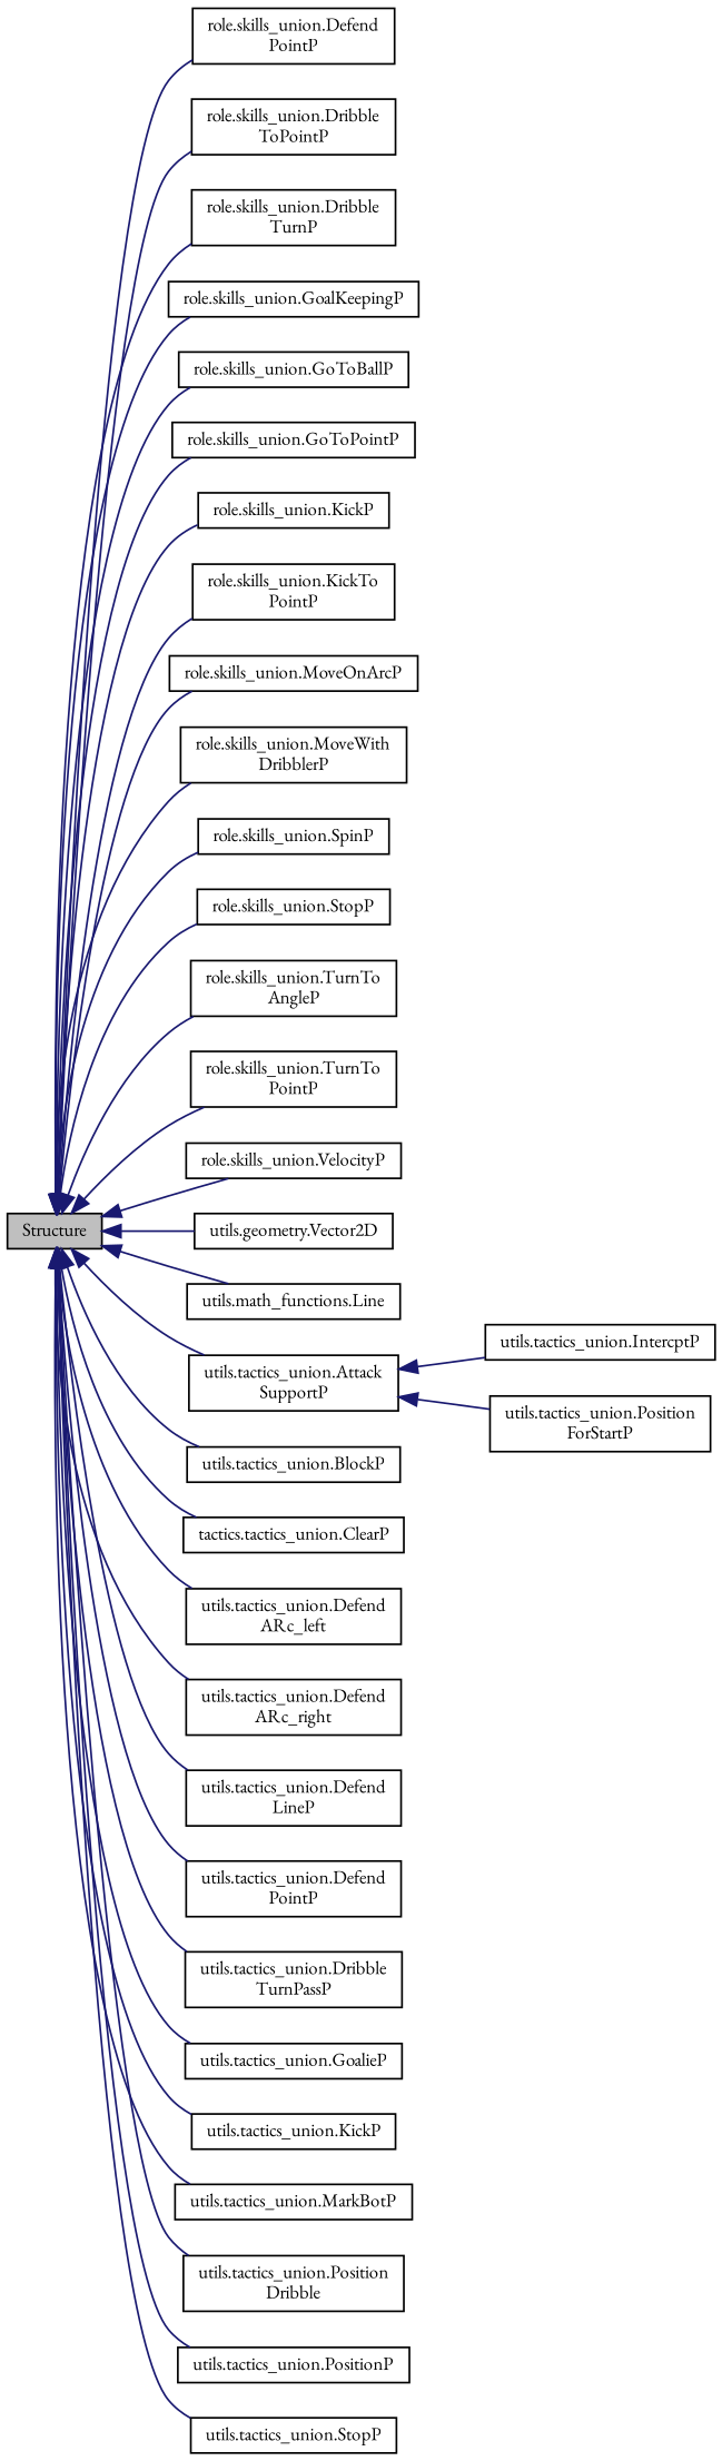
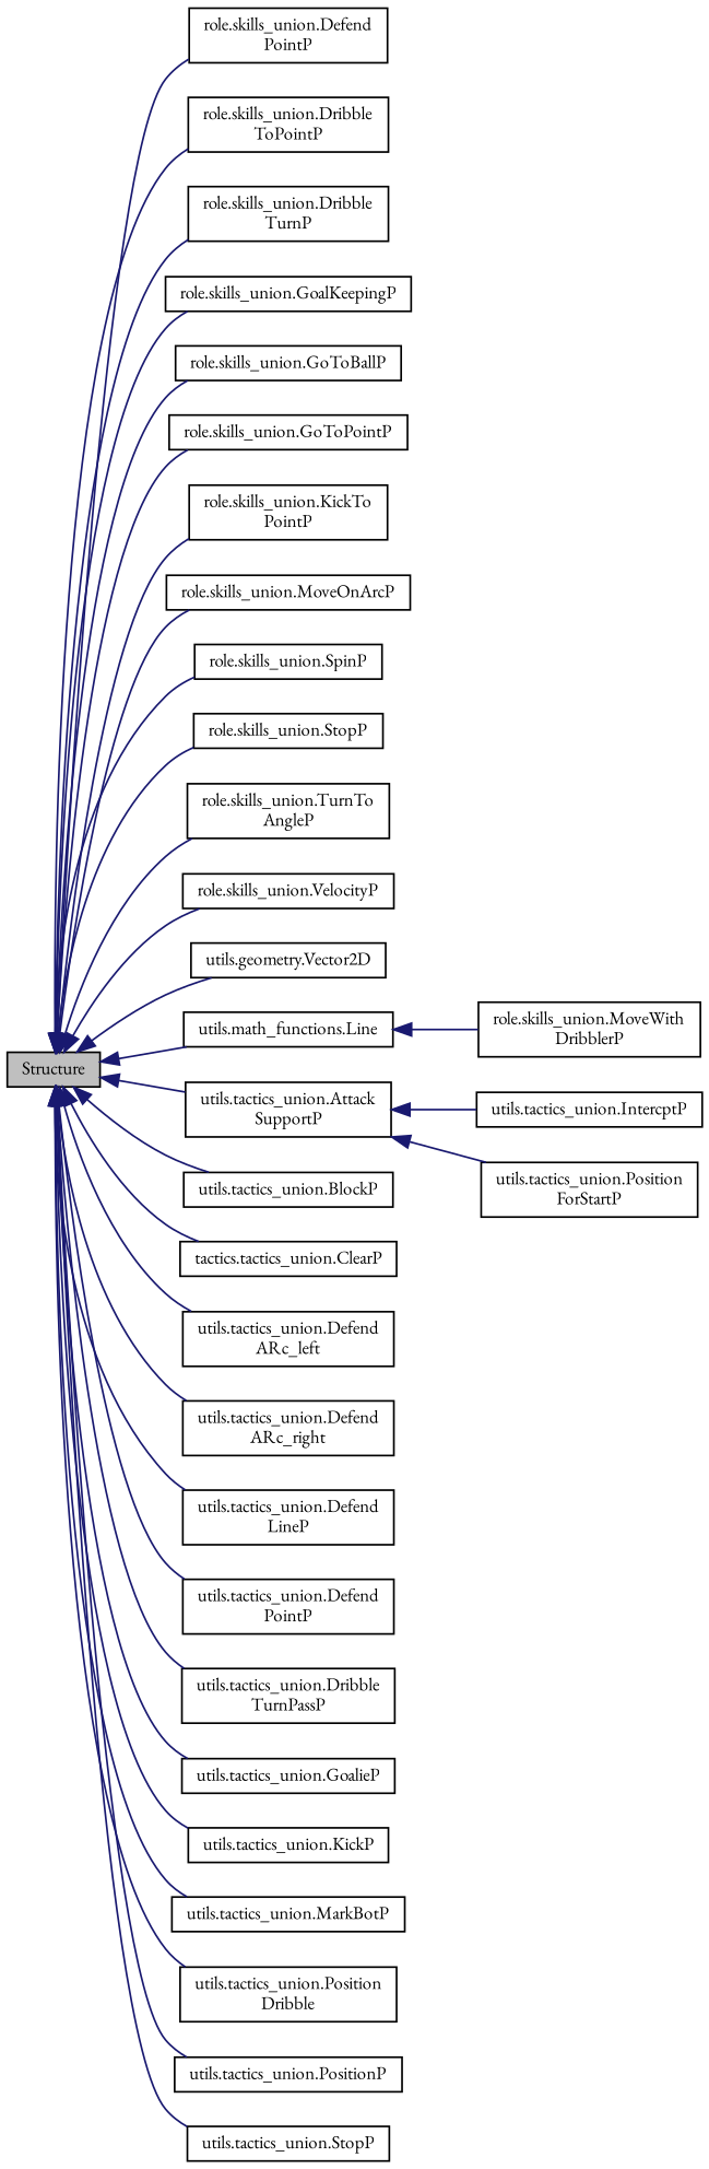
  digraph {
    fontname="EB Garamond"
    rankdir=LR
    node [color=black fillcolor=white fontname="EB Garamond" fontsize=10 shape=record style=filled]
    edge [color=midnightblue dir=back fontname="EB Garamond" fontsize=10 labelfontname=Helvetica labelfontsize=10 style=solid]
    n1 [fillcolor=grey75 fontcolor=black height=0.2 label=Structure width=0.4]
    n2 [height=0.2 label="role.skills_union.Defend\lPointP" width=0.4]
    n3 [height=0.2 label="role.skills_union.Dribble\lToPointP" width=0.4]
    n4 [height=0.2 label="role.skills_union.Dribble\lTurnP" width=0.4]
    n5 [height=0.2 label="role.skills_union.GoalKeepingP" width=0.4]
    n6 [height=0.2 label="role.skills_union.GoToBallP" width=0.4]
    n7 [height=0.2 label="role.skills_union.GoToPointP" width=0.4]
-   n8 [height=0.2 label="role.skills_union.KickP" width=0.4]
    n9 [height=0.2 label="role.skills_union.KickTo\lPointP" width=0.4]
    n10 [height=0.2 label="role.skills_union.MoveOnArcP" width=0.4]
    n11 [height=0.2 label="role.skills_union.MoveWith\lDribblerP" width=0.4]
    n12 [height=0.2 label="role.skills_union.SpinP" width=0.4]
    n13 [height=0.2 label="role.skills_union.StopP" width=0.4]
    n14 [height=0.2 label="role.skills_union.TurnTo\lAngleP" width=0.4]
-   n15 [height=0.2 label="role.skills_union.TurnTo\lPointP" width=0.4]
    n16 [height=0.2 label="role.skills_union.VelocityP" width=0.4]
    n17 [height=0.2 label="utils.geometry.Vector2D" width=0.4]
    n18 [height=0.2 label="utils.math_functions.Line" width=0.4]
    n19 [height=0.2 label="utils.tactics_union.Attack\lSupportP" width=0.4]
    n20 [height=0.2 label="utils.tactics_union.BlockP" width=0.4]
    n21 [height=0.2 label="tactics.tactics_union.ClearP" width=0.4]
    n22 [height=0.2 label="utils.tactics_union.Defend\lARc_left" width=0.4]
    n23 [height=0.2 label="utils.tactics_union.Defend\lARc_right" width=0.4]
    n24 [height=0.2 label="utils.tactics_union.Defend\lLineP" width=0.4]
    n25 [height=0.2 label="utils.tactics_union.Defend\lPointP" width=0.4]
    n26 [height=0.2 label="utils.tactics_union.Dribble\lTurnPassP" width=0.4]
    n27 [height=0.2 label="utils.tactics_union.GoalieP" width=0.4]
    n28 [height=0.2 label="utils.tactics_union.KickP" width=0.4]
    n29 [height=0.2 label="utils.tactics_union.MarkBotP" width=0.4]
    n30 [height=0.2 label="utils.tactics_union.Position\lDribble" width=0.4]
    n31 [height=0.2 label="utils.tactics_union.PositionP" width=0.4]
    n32 [height=0.2 label="utils.tactics_union.StopP" width=0.4]
    n33 [height=0.2 label="utils.tactics_union.IntercptP" width=0.4]
    n34 [height=0.2 label="utils.tactics_union.Position\lForStartP" width=0.4]
    n1 -> n2
    n1 -> n3
    n1 -> n4
    n1 -> n5
    n1 -> n6
    n1 -> n7
-   n1 -> n8
    n1 -> n9
    n1 -> n10
-   n1 -> n11
+   n18 -> n11
    n1 -> n12
    n1 -> n13
    n1 -> n14
-   n1 -> n15
    n1 -> n16
    n1 -> n17
    n1 -> n18
    n1 -> n19
    n1 -> n20
    n1 -> n21
    n1 -> n22
    n1 -> n23
    n1 -> n24
    n1 -> n25
    n1 -> n26
    n1 -> n27
    n1 -> n28
    n1 -> n29
    n1 -> n30
    n1 -> n31
    n1 -> n32
    n19 -> n33
    n19 -> n34
  }
